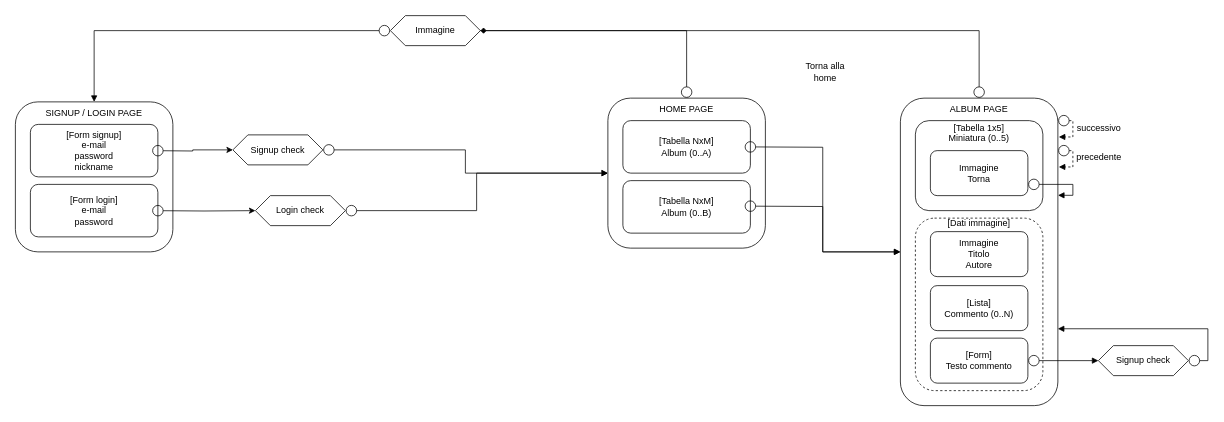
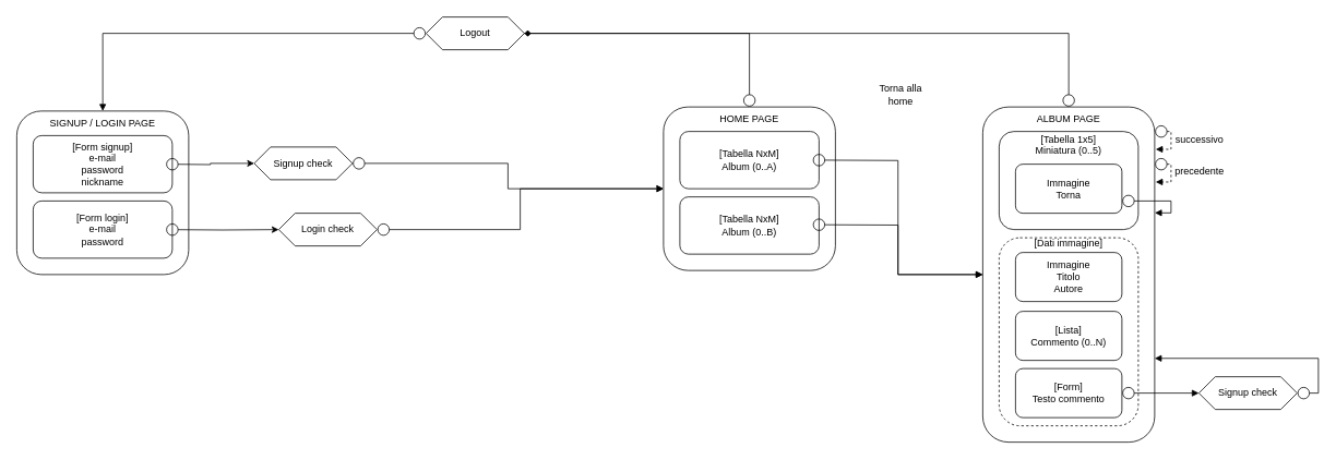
  <mxCell id="0" />
  <mxCell id="1" parent="0" />
  <mxCell id="2" style="edgeStyle=orthogonalEdgeStyle;rounded=0;orthogonalLoop=1;jettySize=auto;html=1;entryX=0;entryY=0.5;entryDx=0;entryDy=0;exitX=1;exitY=0.5;exitDx=0;exitDy=0;startArrow=circle;startFill=0;" edge="1" source="3" parent="1" target="4"><mxGeometry relative="1" as="geometry"><mxPoint x="510" y="320.864" as="targetPoint" /></mxGeometry></mxCell>
  <mxCell id="3" value="Login check" style="shape=hexagon;perimeter=hexagonPerimeter2;whiteSpace=wrap;html=1;fixedSize=1;strokeColor=default;" vertex="1" parent="1"><mxGeometry x="340" y="260" width="120" height="40" as="geometry" /></mxCell>
  <mxCell id="4" value="" style="rounded=1;whiteSpace=wrap;html=1;strokeColor=default;" vertex="1" parent="1"><mxGeometry x="810" y="130" width="210" height="200" as="geometry" /></mxCell>
  <mxCell id="5" value="&lt;span style=&quot;&quot;&gt;[Tabella NxM]&lt;/span&gt;&lt;br style=&quot;&quot;&gt;&lt;span style=&quot;&quot;&gt;Album (0..A)&lt;/span&gt;" style="rounded=1;whiteSpace=wrap;html=1;strokeColor=default;" vertex="1" parent="1"><mxGeometry x="830" y="160" width="170" height="70" as="geometry" /></mxCell>
  <mxCell id="6" style="edgeStyle=orthogonalEdgeStyle;rounded=0;orthogonalLoop=1;jettySize=auto;html=1;endArrow=block;endFill=1;startArrow=circle;startFill=0;entryX=0;entryY=0.5;entryDx=0;entryDy=0;" edge="1" parent="1" target="11"><mxGeometry relative="1" as="geometry"><mxPoint x="1060" y="320" as="targetPoint" /><mxPoint x="992" y="195" as="sourcePoint" /><Array as="points" /></mxGeometry></mxCell>
  <mxCell id="7" style="edgeStyle=orthogonalEdgeStyle;rounded=0;orthogonalLoop=1;jettySize=auto;html=1;entryX=1;entryY=0.75;entryDx=0;entryDy=0;startArrow=circle;startFill=0;endArrow=block;endFill=1;strokeColor=#000000;" edge="1" parent="1" source="8" target="38"><mxGeometry relative="1" as="geometry"><Array as="points"><mxPoint x="915" y="40" /><mxPoint x="631" y="40" /></Array></mxGeometry></mxCell>
  <mxCell id="8" value="HOME PAGE" style="text;html=1;strokeColor=none;fillColor=none;align=center;verticalAlign=middle;whiteSpace=wrap;rounded=0;" vertex="1" parent="1"><mxGeometry x="810" y="130" width="210" height="30" as="geometry" /></mxCell>
  <mxCell id="9" value="&lt;span style=&quot;&quot;&gt;[Tabella NxM]&lt;/span&gt;&lt;br style=&quot;&quot;&gt;&lt;span style=&quot;&quot;&gt;Album (0..B)&lt;/span&gt;" style="rounded=1;whiteSpace=wrap;html=1;strokeColor=default;" vertex="1" parent="1"><mxGeometry x="830" y="240" width="170" height="70" as="geometry" /></mxCell>
  <mxCell id="10" style="edgeStyle=orthogonalEdgeStyle;rounded=0;orthogonalLoop=1;jettySize=auto;html=1;exitX=1;exitY=0.25;exitDx=0;exitDy=0;startArrow=circle;startFill=0;endArrow=block;endFill=1;strokeColor=#000000;entryX=1.006;entryY=0.359;entryDx=0;entryDy=0;entryPerimeter=0;dashed=1;" edge="1" parent="1"><mxGeometry relative="1" as="geometry"><mxPoint x="1411.26" y="181.8" as="targetPoint" /><mxPoint x="1410" y="160" as="sourcePoint" /><Array as="points"><mxPoint x="1430" y="160" /><mxPoint x="1430" y="182" /></Array></mxGeometry></mxCell>
  <mxCell id="11" value="" style="rounded=1;whiteSpace=wrap;html=1;strokeColor=default;" vertex="1" parent="1"><mxGeometry x="1200" y="130" width="210" height="410" as="geometry" /></mxCell>
  <mxCell id="12" value="&lt;span style=&quot;&quot;&gt;[Tabella 1x5]&lt;/span&gt;&lt;br style=&quot;&quot;&gt;&lt;span style=&quot;&quot;&gt;Miniatura (0..5)&lt;br&gt;&lt;br&gt;&lt;br&gt;&lt;br&gt;&lt;br&gt;&lt;br&gt;&lt;br&gt;&lt;/span&gt;" style="rounded=1;whiteSpace=wrap;html=1;strokeColor=default;" vertex="1" parent="1"><mxGeometry x="1220" y="160" width="170" height="120" as="geometry" /></mxCell>
  <mxCell id="13" style="edgeStyle=orthogonalEdgeStyle;rounded=0;orthogonalLoop=1;jettySize=auto;html=1;entryX=1;entryY=0.5;entryDx=0;entryDy=0;startArrow=circle;startFill=0;endArrow=diamond;endFill=1;strokeColor=#000000;" edge="1" parent="1" source="14" target="38"><mxGeometry relative="1" as="geometry"><Array as="points"><mxPoint x="1305" y="40" /></Array></mxGeometry></mxCell>
  <mxCell id="14" value="ALBUM PAGE" style="text;html=1;strokeColor=none;fillColor=none;align=center;verticalAlign=middle;whiteSpace=wrap;rounded=0;" vertex="1" parent="1"><mxGeometry x="1200" y="130" width="210" height="30" as="geometry" /></mxCell>
  <mxCell id="15" style="edgeStyle=orthogonalEdgeStyle;rounded=0;orthogonalLoop=1;jettySize=auto;html=1;endArrow=block;endFill=1;startArrow=circle;startFill=0;entryX=0;entryY=0.5;entryDx=0;entryDy=0;" edge="1" parent="1" target="11"><mxGeometry relative="1" as="geometry"><mxPoint x="1200" y="309" as="targetPoint" /><mxPoint x="992" y="274" as="sourcePoint" /><Array as="points" /></mxGeometry></mxCell>
  <mxCell id="16" style="edgeStyle=orthogonalEdgeStyle;rounded=0;orthogonalLoop=1;jettySize=auto;html=1;entryX=1.001;entryY=0.316;entryDx=0;entryDy=0;entryPerimeter=0;startArrow=circle;startFill=0;endArrow=block;endFill=1;strokeColor=#000000;exitX=1;exitY=0.75;exitDx=0;exitDy=0;" edge="1" parent="1" source="17" target="11"><mxGeometry relative="1" as="geometry"><Array as="points"><mxPoint x="1430" y="245" /><mxPoint x="1430" y="260" /></Array></mxGeometry></mxCell>
  <mxCell id="17" value="Immagine&lt;br&gt;Torna" style="rounded=1;whiteSpace=wrap;html=1;strokeColor=default;" vertex="1" parent="1"><mxGeometry x="1240" y="200" width="130" height="60" as="geometry" /></mxCell>
  <mxCell id="18" value="successivo" style="text;html=1;strokeColor=none;fillColor=none;align=center;verticalAlign=middle;whiteSpace=wrap;rounded=0;" vertex="1" parent="1"><mxGeometry x="1435" y="160" width="60" height="20" as="geometry" /></mxCell>
  <mxCell id="19" value="precedente" style="text;html=1;strokeColor=none;fillColor=none;align=center;verticalAlign=middle;whiteSpace=wrap;rounded=0;" vertex="1" parent="1"><mxGeometry x="1435" y="199" width="60" height="20" as="geometry" /></mxCell>
  <mxCell id="20" style="edgeStyle=orthogonalEdgeStyle;rounded=0;orthogonalLoop=1;jettySize=auto;html=1;entryX=0;entryY=0.5;entryDx=0;entryDy=0;startArrow=circle;startFill=0;endArrow=block;endFill=1;strokeColor=#000000;" edge="1" parent="1" source="21" target="4"><mxGeometry relative="1" as="geometry" /></mxCell>
  <mxCell id="21" value="Signup check" style="shape=hexagon;perimeter=hexagonPerimeter2;whiteSpace=wrap;html=1;fixedSize=1;strokeColor=default;" vertex="1" parent="1"><mxGeometry x="310" y="179" width="120" height="40" as="geometry" /></mxCell>
  <mxCell id="22" value="" style="rounded=1;whiteSpace=wrap;html=1;strokeColor=default;" vertex="1" parent="1"><mxGeometry x="20" y="135" width="210" height="200" as="geometry" /></mxCell>
  <mxCell id="23" value="[Form signup]&lt;br&gt;e-mail&lt;br&gt;password&lt;br&gt;nickname" style="rounded=1;whiteSpace=wrap;html=1;strokeColor=default;" vertex="1" parent="1"><mxGeometry x="40" y="165" width="170" height="70" as="geometry" /></mxCell>
  <mxCell id="24" value="SIGNUP / LOGIN PAGE" style="text;html=1;strokeColor=none;fillColor=none;align=center;verticalAlign=middle;whiteSpace=wrap;rounded=0;" vertex="1" parent="1"><mxGeometry x="20" y="135" width="210" height="30" as="geometry" /></mxCell>
  <mxCell id="25" value="[Form login]&lt;br&gt;e-mail&lt;br&gt;password" style="rounded=1;whiteSpace=wrap;html=1;strokeColor=default;" vertex="1" parent="1"><mxGeometry x="40" y="245" width="170" height="70" as="geometry" /></mxCell>
  <mxCell id="26" style="edgeStyle=orthogonalEdgeStyle;rounded=0;orthogonalLoop=1;jettySize=auto;html=1;startArrow=circle;startFill=0;" edge="1" target="3" parent="1"><mxGeometry relative="1" as="geometry"><mxPoint x="202" y="280" as="sourcePoint" /><Array as="points" /></mxGeometry></mxCell>
  <mxCell id="27" style="edgeStyle=orthogonalEdgeStyle;rounded=0;orthogonalLoop=1;jettySize=auto;html=1;startArrow=circle;startFill=0;entryX=0;entryY=0.5;entryDx=0;entryDy=0;" edge="1" parent="1" target="21"><mxGeometry relative="1" as="geometry"><mxPoint x="202" y="200" as="sourcePoint" /><mxPoint x="320" y="270" as="targetPoint" /><Array as="points" /></mxGeometry></mxCell>
  <mxCell id="28" style="edgeStyle=orthogonalEdgeStyle;rounded=0;orthogonalLoop=1;jettySize=auto;html=1;exitX=1;exitY=0.25;exitDx=0;exitDy=0;startArrow=circle;startFill=0;endArrow=block;endFill=1;strokeColor=#000000;entryX=1.006;entryY=0.359;entryDx=0;entryDy=0;entryPerimeter=0;dashed=1;" edge="1" parent="1"><mxGeometry relative="1" as="geometry"><mxPoint x="1411.26" y="221.8" as="targetPoint" /><mxPoint x="1410" y="200" as="sourcePoint" /><Array as="points"><mxPoint x="1430" y="200" /><mxPoint x="1430" y="222" /></Array></mxGeometry></mxCell>
  <mxCell id="29" value="&lt;span style=&quot;&quot;&gt;[Dati immagine]&lt;br&gt;&lt;br&gt;&lt;br&gt;&lt;br&gt;&lt;br&gt;&lt;br&gt;&lt;br&gt;&lt;br&gt;&lt;br&gt;&lt;br&gt;&lt;br&gt;&lt;br&gt;&lt;br&gt;&lt;br&gt;&lt;br&gt;&lt;br&gt;&lt;/span&gt;" style="rounded=1;whiteSpace=wrap;html=1;strokeColor=default;dashed=1;" vertex="1" parent="1"><mxGeometry x="1220" y="290" width="170" height="230" as="geometry" /></mxCell>
  <mxCell id="30" value="Immagine&lt;br&gt;Titolo&lt;br&gt;Autore" style="rounded=1;whiteSpace=wrap;html=1;strokeColor=default;" vertex="1" parent="1"><mxGeometry x="1240" y="308" width="130" height="60" as="geometry" /></mxCell>
  <mxCell id="31" value="[Lista]&lt;br&gt;Commento (0..N)" style="rounded=1;whiteSpace=wrap;html=1;strokeColor=default;" vertex="1" parent="1"><mxGeometry x="1240" y="380" width="130" height="60" as="geometry" /></mxCell>
  <mxCell id="32" style="edgeStyle=orthogonalEdgeStyle;rounded=0;orthogonalLoop=1;jettySize=auto;html=1;entryX=0;entryY=0.5;entryDx=0;entryDy=0;startArrow=circle;startFill=0;endArrow=block;endFill=1;strokeColor=#000000;" edge="1" parent="1" source="33" target="35"><mxGeometry relative="1" as="geometry" /></mxCell>
  <mxCell id="33" value="[Form]&lt;br&gt;Testo commento" style="rounded=1;whiteSpace=wrap;html=1;strokeColor=default;" vertex="1" parent="1"><mxGeometry x="1240" y="450" width="130" height="60" as="geometry" /></mxCell>
  <mxCell id="34" style="edgeStyle=orthogonalEdgeStyle;rounded=0;orthogonalLoop=1;jettySize=auto;html=1;entryX=1;entryY=0.75;entryDx=0;entryDy=0;startArrow=circle;startFill=0;endArrow=block;endFill=1;strokeColor=#000000;" edge="1" parent="1" source="35" target="11"><mxGeometry relative="1" as="geometry"><Array as="points"><mxPoint x="1610" y="480" /><mxPoint x="1610" y="438" /></Array></mxGeometry></mxCell>
  <mxCell id="35" value="Signup check" style="shape=hexagon;perimeter=hexagonPerimeter2;whiteSpace=wrap;html=1;fixedSize=1;strokeColor=default;" vertex="1" parent="1"><mxGeometry x="1464" y="460" width="120" height="40" as="geometry" /></mxCell>
- <mxCell id="36" value="Torna alla home" style="text;html=1;strokeColor=none;fillColor=none;align=center;verticalAlign=middle;whiteSpace=wrap;rounded=0;dashed=1;" vertex="1" parent="1"><mxGeometry x="1070" y="80" width="60" height="30" as="geometry" /></mxCell>
+ <mxCell id="36" value="Torna alla home" style="text;html=1;strokeColor=none;fillColor=none;align=center;verticalAlign=middle;whiteSpace=wrap;rounded=0;dashed=1;" vertex="1" parent="1"><mxGeometry x="1070" y="100" width="60" height="30" as="geometry" /></mxCell>
  <mxCell id="37" style="edgeStyle=orthogonalEdgeStyle;rounded=0;orthogonalLoop=1;jettySize=auto;html=1;startArrow=circle;startFill=0;endArrow=block;endFill=1;strokeColor=#000000;" edge="1" parent="1" source="38" target="22"><mxGeometry relative="1" as="geometry" /></mxCell>
- <mxCell id="38" value="Immagine" style="shape=hexagon;perimeter=hexagonPerimeter2;whiteSpace=wrap;html=1;fixedSize=1;strokeColor=default;" vertex="1" parent="1"><mxGeometry x="520" y="20" width="120" height="40" as="geometry" /></mxCell>
+ <mxCell id="38" value="Logout" style="shape=hexagon;perimeter=hexagonPerimeter2;whiteSpace=wrap;html=1;fixedSize=1;strokeColor=default;" vertex="1" parent="1"><mxGeometry x="520" y="20" width="120" height="40" as="geometry" /></mxCell>
